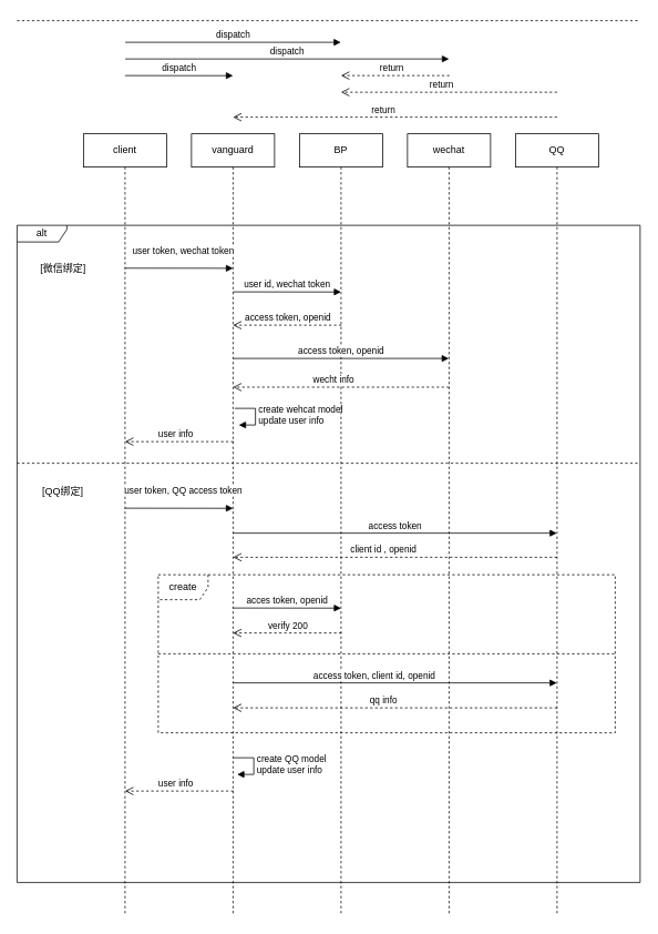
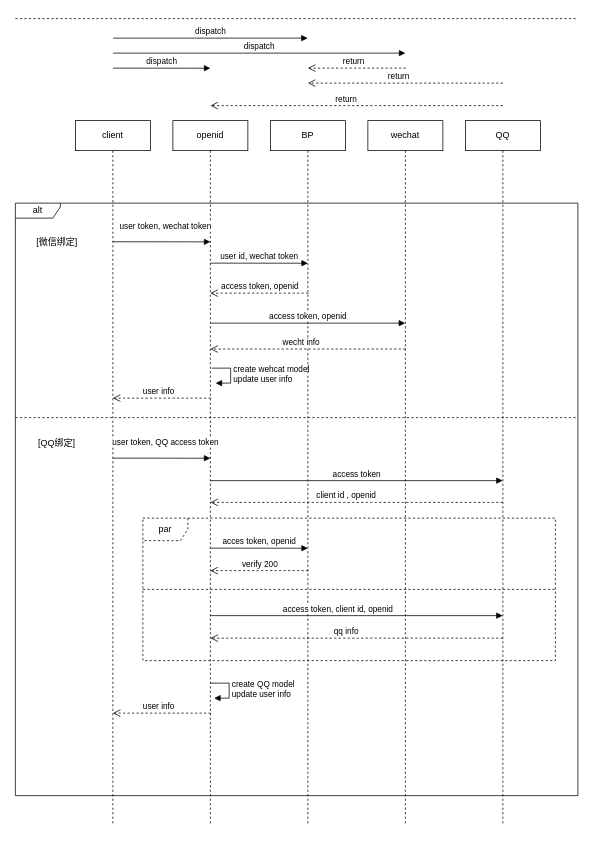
  <mxCell id="0" />
  <mxCell id="1" parent="0" />
  <mxCell id="2" value="alt" style="shape=umlFrame;whiteSpace=wrap;html=1;width=60;height=20;" vertex="1" parent="1"><mxGeometry x="20" y="270" width="750" height="790" as="geometry" /></mxCell>
  <mxCell id="3" value="[微信绑定]" style="text;html=1;align=center;verticalAlign=middle;resizable=0;points=[];;autosize=1;" vertex="1" parent="1"><mxGeometry x="40" y="312" width="70" height="20" as="geometry" /></mxCell>
  <mxCell id="4" value="client" style="shape=umlLifeline;perimeter=lifelinePerimeter;whiteSpace=wrap;html=1;container=1;collapsible=0;recursiveResize=0;outlineConnect=0;" vertex="1" parent="1"><mxGeometry x="100" y="160" width="100" height="940" as="geometry" /></mxCell>
- <mxCell id="5" value="vanguard" style="shape=umlLifeline;perimeter=lifelinePerimeter;whiteSpace=wrap;html=1;container=1;collapsible=0;recursiveResize=0;outlineConnect=0;" vertex="1" parent="1"><mxGeometry x="230" y="160" width="100" height="940" as="geometry" /></mxCell>
+ <mxCell id="5" value="openid" style="shape=umlLifeline;perimeter=lifelinePerimeter;whiteSpace=wrap;html=1;container=1;collapsible=0;recursiveResize=0;outlineConnect=0;" vertex="1" parent="1"><mxGeometry x="230" y="160" width="100" height="940" as="geometry" /></mxCell>
  <mxCell id="6" value="create wehcat model&lt;br&gt;update user info" style="edgeStyle=orthogonalEdgeStyle;html=1;align=left;spacingLeft=2;endArrow=block;rounded=0;entryX=1;entryY=0;" edge="1" parent="5"><mxGeometry relative="1" as="geometry"><mxPoint x="52" y="330" as="sourcePoint" /><Array as="points"><mxPoint x="77" y="330" /></Array><mxPoint x="57" y="350" as="targetPoint" /></mxGeometry></mxCell>
  <mxCell id="7" value="create QQ model&lt;br&gt;update user info" style="edgeStyle=orthogonalEdgeStyle;html=1;align=left;spacingLeft=2;endArrow=block;rounded=0;entryX=1;entryY=0;" edge="1" parent="5"><mxGeometry relative="1" as="geometry"><mxPoint x="50" y="750" as="sourcePoint" /><Array as="points"><mxPoint x="75" y="750" /></Array><mxPoint x="55" y="770" as="targetPoint" /></mxGeometry></mxCell>
  <mxCell id="8" value="BP" style="shape=umlLifeline;perimeter=lifelinePerimeter;whiteSpace=wrap;html=1;container=1;collapsible=0;recursiveResize=0;outlineConnect=0;" vertex="1" parent="1"><mxGeometry x="360" y="160" width="100" height="940" as="geometry" /></mxCell>
  <mxCell id="9" value="wechat" style="shape=umlLifeline;perimeter=lifelinePerimeter;whiteSpace=wrap;html=1;container=1;collapsible=0;recursiveResize=0;outlineConnect=0;" vertex="1" parent="1"><mxGeometry x="490" y="160" width="100" height="940" as="geometry" /></mxCell>
  <mxCell id="10" value="QQ" style="shape=umlLifeline;perimeter=lifelinePerimeter;whiteSpace=wrap;html=1;container=1;collapsible=0;recursiveResize=0;outlineConnect=0;" vertex="1" parent="1"><mxGeometry x="620" y="160" width="100" height="940" as="geometry" /></mxCell>
  <mxCell id="11" value="dispatch" style="html=1;verticalAlign=bottom;endArrow=block;entryX=0.5;entryY=0.115;entryDx=0;entryDy=0;entryPerimeter=0;" edge="1" parent="1"><mxGeometry width="80" relative="1" as="geometry"><mxPoint x="150" y="90" as="sourcePoint" /><mxPoint x="280" y="90.15" as="targetPoint" /></mxGeometry></mxCell>
  <mxCell id="12" value="user token, wechat token" style="html=1;verticalAlign=bottom;endArrow=block;entryX=0.5;entryY=0.115;entryDx=0;entryDy=0;entryPerimeter=0;" edge="1" parent="1"><mxGeometry x="0.077" y="12" width="80" relative="1" as="geometry"><mxPoint x="150" y="321.5" as="sourcePoint" /><mxPoint x="280" y="321.65" as="targetPoint" /><mxPoint as="offset" /></mxGeometry></mxCell>
  <mxCell id="13" value="user id, wechat token" style="html=1;verticalAlign=bottom;endArrow=block;entryX=0.5;entryY=0.115;entryDx=0;entryDy=0;entryPerimeter=0;" edge="1" parent="1"><mxGeometry width="80" relative="1" as="geometry"><mxPoint x="280" y="350" as="sourcePoint" /><mxPoint x="410" y="350.15" as="targetPoint" /></mxGeometry></mxCell>
  <mxCell id="14" value="return" style="html=1;verticalAlign=bottom;endArrow=open;dashed=1;endSize=8;" edge="1" parent="1"><mxGeometry x="0.073" relative="1" as="geometry"><mxPoint x="540.5" y="90" as="sourcePoint" /><mxPoint x="410" y="90" as="targetPoint" /><Array as="points"><mxPoint x="510.5" y="90" /></Array><mxPoint as="offset" /></mxGeometry></mxCell>
  <mxCell id="15" value="access token, openid" style="html=1;verticalAlign=bottom;endArrow=open;dashed=1;endSize=8;" edge="1" parent="1"><mxGeometry relative="1" as="geometry"><mxPoint x="410.5" y="390" as="sourcePoint" /><mxPoint x="280" y="390" as="targetPoint" /></mxGeometry></mxCell>
  <mxCell id="16" value="dispatch" style="html=1;verticalAlign=bottom;endArrow=block;" edge="1" parent="1"><mxGeometry width="80" relative="1" as="geometry"><mxPoint x="150.25" y="70" as="sourcePoint" /><mxPoint x="540" y="70" as="targetPoint" /></mxGeometry></mxCell>
  <mxCell id="17" value="access token, openid" style="html=1;verticalAlign=bottom;endArrow=block;" edge="1" parent="1"><mxGeometry width="80" relative="1" as="geometry"><mxPoint x="280.25" y="430" as="sourcePoint" /><mxPoint x="539.75" y="430" as="targetPoint" /></mxGeometry></mxCell>
  <mxCell id="18" value="return" style="html=1;verticalAlign=bottom;endArrow=open;dashed=1;endSize=8;" edge="1" parent="1"><mxGeometry x="0.073" relative="1" as="geometry"><mxPoint x="670" y="110" as="sourcePoint" /><mxPoint x="410" y="110" as="targetPoint" /><Array as="points"><mxPoint x="510.5" y="110" /></Array><mxPoint as="offset" /></mxGeometry></mxCell>
  <mxCell id="19" value="wecht info" style="html=1;verticalAlign=bottom;endArrow=open;dashed=1;endSize=8;" edge="1" parent="1"><mxGeometry x="0.073" relative="1" as="geometry"><mxPoint x="540" y="464.5" as="sourcePoint" /><mxPoint x="280" y="464.5" as="targetPoint" /><Array as="points"><mxPoint x="380.5" y="464.5" /></Array><mxPoint as="offset" /></mxGeometry></mxCell>
  <mxCell id="20" value="user info" style="html=1;verticalAlign=bottom;endArrow=open;dashed=1;endSize=8;" edge="1" parent="1"><mxGeometry x="0.073" relative="1" as="geometry"><mxPoint x="280.5" y="530" as="sourcePoint" /><mxPoint x="150" y="530" as="targetPoint" /><Array as="points"><mxPoint x="250.5" y="530" /></Array><mxPoint as="offset" /></mxGeometry></mxCell>
  <mxCell id="21" value="" style="line;strokeWidth=1;fillColor=none;align=left;verticalAlign=middle;spacingTop=-1;spacingLeft=3;spacingRight=3;rotatable=0;labelPosition=right;points=[];portConstraint=eastwest;dashed=1;" vertex="1" parent="1"><mxGeometry x="20" width="750" height="8" as="geometry" y="20" /></mxCell>
  <mxCell id="22" value="" style="line;strokeWidth=1;fillColor=none;align=left;verticalAlign=middle;spacingTop=-1;spacingLeft=3;spacingRight=3;rotatable=0;labelPosition=right;points=[];portConstraint=eastwest;dashed=1;" vertex="1" parent="1"><mxGeometry x="20" y="552" width="750" height="8" as="geometry" /></mxCell>
  <mxCell id="23" value="[QQ绑定]" style="text;html=1;align=center;verticalAlign=middle;resizable=0;points=[];;autosize=1;" vertex="1" parent="1"><mxGeometry x="45" y="580" width="60" height="20" as="geometry" /></mxCell>
  <mxCell id="24" value="user token, QQ access token" style="html=1;verticalAlign=bottom;endArrow=block;entryX=0.5;entryY=0.115;entryDx=0;entryDy=0;entryPerimeter=0;" edge="1" parent="1"><mxGeometry x="0.077" y="12" width="80" relative="1" as="geometry"><mxPoint x="150" y="610" as="sourcePoint" /><mxPoint x="280" y="610.15" as="targetPoint" /><mxPoint as="offset" /></mxGeometry></mxCell>
  <mxCell id="25" value="dispatch" style="html=1;verticalAlign=bottom;endArrow=block;" edge="1" parent="1"><mxGeometry width="80" relative="1" as="geometry"><mxPoint x="150.25" y="50" as="sourcePoint" /><mxPoint x="409.75" y="50" as="targetPoint" /></mxGeometry></mxCell>
  <mxCell id="26" value="return" style="html=1;verticalAlign=bottom;endArrow=open;dashed=1;endSize=8;" edge="1" parent="1"><mxGeometry x="0.073" relative="1" as="geometry"><mxPoint x="670" y="140" as="sourcePoint" /><mxPoint x="280" y="140" as="targetPoint" /><Array as="points"><mxPoint x="510.5" y="140" /></Array><mxPoint as="offset" /></mxGeometry></mxCell>
  <mxCell id="27" value="access token" style="html=1;verticalAlign=bottom;endArrow=block;" edge="1" parent="1"><mxGeometry width="80" relative="1" as="geometry"><mxPoint x="280" y="640" as="sourcePoint" /><mxPoint x="669.75" y="640" as="targetPoint" /></mxGeometry></mxCell>
  <mxCell id="28" value="client id , openid" style="html=1;verticalAlign=bottom;endArrow=open;dashed=1;endSize=8;" edge="1" parent="1"><mxGeometry x="0.073" relative="1" as="geometry"><mxPoint x="670" y="669" as="sourcePoint" /><mxPoint x="280" y="669" as="targetPoint" /><Array as="points"><mxPoint x="510.5" y="669" /></Array><mxPoint as="offset" /></mxGeometry></mxCell>
- <mxCell id="29" value="create" style="shape=umlFrame;whiteSpace=wrap;html=1;dashed=1;" vertex="1" parent="1"><mxGeometry x="190" y="690" width="550" height="190" as="geometry" /></mxCell>
+ <mxCell id="29" value="par" style="shape=umlFrame;whiteSpace=wrap;html=1;dashed=1;" vertex="1" parent="1"><mxGeometry x="190" y="690" width="550" height="190" as="geometry" /></mxCell>
  <mxCell id="30" value="" style="line;strokeWidth=1;fillColor=none;align=left;verticalAlign=middle;spacingTop=-1;spacingLeft=3;spacingRight=3;rotatable=0;labelPosition=right;points=[];portConstraint=eastwest;dashed=1;" vertex="1" parent="1"><mxGeometry x="190" y="781" width="550" height="8" as="geometry" /></mxCell>
  <mxCell id="31" value="acces token, openid" style="html=1;verticalAlign=bottom;endArrow=block;entryX=0.5;entryY=0.115;entryDx=0;entryDy=0;entryPerimeter=0;" edge="1" parent="1"><mxGeometry width="80" relative="1" as="geometry"><mxPoint x="280" y="730" as="sourcePoint" /><mxPoint x="410" y="730.15" as="targetPoint" /></mxGeometry></mxCell>
  <mxCell id="32" value="verify 200" style="html=1;verticalAlign=bottom;endArrow=open;dashed=1;endSize=8;" edge="1" parent="1"><mxGeometry relative="1" as="geometry"><mxPoint x="410.5" y="760" as="sourcePoint" /><mxPoint x="280" y="760" as="targetPoint" /></mxGeometry></mxCell>
  <mxCell id="33" value="access token, client id, openid" style="html=1;verticalAlign=bottom;endArrow=block;" edge="1" parent="1"><mxGeometry x="-0.128" width="80" relative="1" as="geometry"><mxPoint x="280" y="820" as="sourcePoint" /><mxPoint x="669.75" y="820" as="targetPoint" /><mxPoint as="offset" /></mxGeometry></mxCell>
  <mxCell id="34" value="qq info" style="html=1;verticalAlign=bottom;endArrow=open;dashed=1;endSize=8;" edge="1" parent="1"><mxGeometry x="0.073" relative="1" as="geometry"><mxPoint x="670" y="850" as="sourcePoint" /><mxPoint x="280" y="850" as="targetPoint" /><Array as="points"><mxPoint x="510.5" y="850" /></Array><mxPoint as="offset" /></mxGeometry></mxCell>
  <mxCell id="35" value="user info" style="html=1;verticalAlign=bottom;endArrow=open;dashed=1;endSize=8;" edge="1" parent="1"><mxGeometry x="0.073" relative="1" as="geometry"><mxPoint x="280.5" y="950" as="sourcePoint" /><mxPoint x="150" y="950" as="targetPoint" /><Array as="points"><mxPoint x="250.5" y="950" /></Array><mxPoint as="offset" /></mxGeometry></mxCell>
